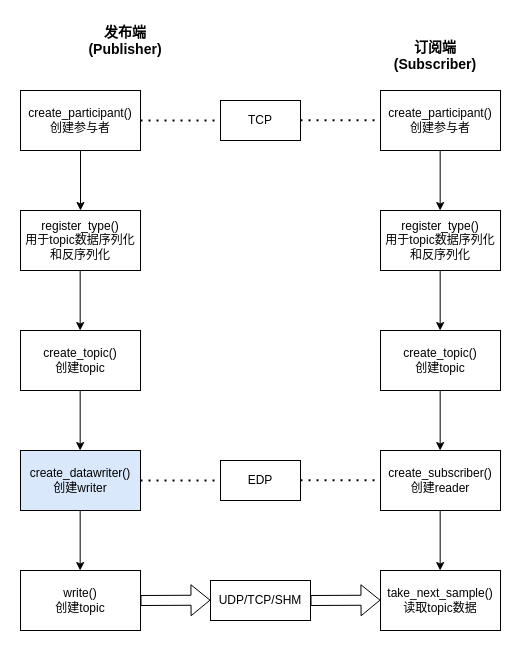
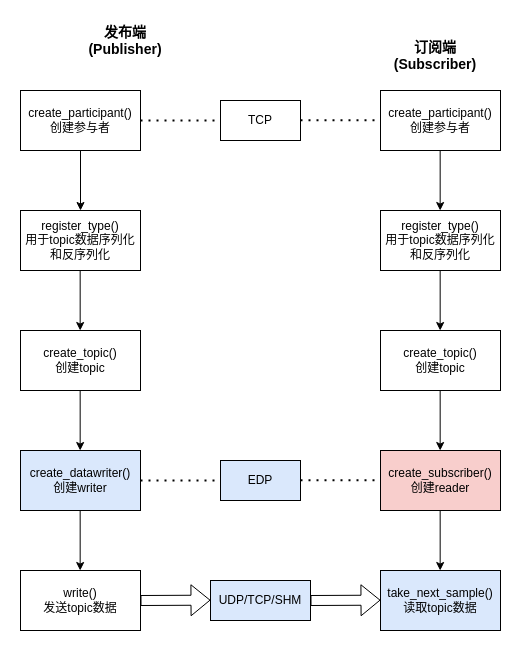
  <mxCell id="0" />
  <mxCell id="1" parent="0" />
  <mxCell id="2" value="create_participant()&lt;div&gt;创建参与者&lt;/div&gt;" style="rounded=0;whiteSpace=wrap;html=1;" parent="1" vertex="1"><mxGeometry x="20" y="90" width="120" height="60" as="geometry" /></mxCell>
  <mxCell id="3" value="register_type()&lt;div&gt;用于topic数据序列化和反序列化&lt;/div&gt;" style="rounded=0;whiteSpace=wrap;html=1;" parent="1" vertex="1"><mxGeometry x="20" y="210" width="120" height="60" as="geometry" /></mxCell>
  <mxCell id="4" value="create_topic()&lt;div&gt;创建topic&lt;/div&gt;" style="rounded=0;whiteSpace=wrap;html=1;" parent="1" vertex="1"><mxGeometry x="20" y="330" width="120" height="60" as="geometry" /></mxCell>
  <mxCell id="5" value="create_participant()&lt;div&gt;创建参与者&lt;/div&gt;" style="rounded=0;whiteSpace=wrap;html=1;" parent="1" vertex="1"><mxGeometry x="380" y="90" width="120" height="60" as="geometry" /></mxCell>
  <mxCell id="6" value="register_type()&lt;div&gt;用于topic数据序列化和反序列化&lt;/div&gt;" style="rounded=0;whiteSpace=wrap;html=1;" parent="1" vertex="1"><mxGeometry x="380" y="210" width="120" height="60" as="geometry" /></mxCell>
  <mxCell id="7" value="" style="endArrow=none;dashed=1;html=1;dashPattern=1 3;strokeWidth=2;rounded=0;exitX=1;exitY=0.5;exitDx=0;exitDy=0;" parent="1" source="2" edge="1"><mxGeometry width="50" height="50" relative="1" as="geometry"><mxPoint x="230" y="145" as="sourcePoint" /><mxPoint x="220" y="120" as="targetPoint" /></mxGeometry></mxCell>
  <mxCell id="8" value="TCP" style="rounded=0;whiteSpace=wrap;html=1;" parent="1" vertex="1"><mxGeometry x="220" y="100" width="80" height="40" as="geometry" /></mxCell>
  <mxCell id="9" value="" style="endArrow=none;dashed=1;html=1;dashPattern=1 3;strokeWidth=2;rounded=0;exitX=1;exitY=0.5;exitDx=0;exitDy=0;" parent="1" edge="1"><mxGeometry width="50" height="50" relative="1" as="geometry"><mxPoint x="300" y="119.66" as="sourcePoint" /><mxPoint x="380" y="119.66" as="targetPoint" /></mxGeometry></mxCell>
  <mxCell id="10" value="create_topic()&lt;div&gt;创建topic&lt;/div&gt;" style="rounded=0;whiteSpace=wrap;html=1;" parent="1" vertex="1"><mxGeometry x="380" y="330" width="120" height="60" as="geometry" /></mxCell>
  <mxCell id="11" value="create_datawriter()&lt;div&gt;创建writer&lt;/div&gt;" style="rounded=0;whiteSpace=wrap;html=1;fillColor=#dae8fc;" parent="1" vertex="1"><mxGeometry x="20" y="450" width="120" height="60" as="geometry" /></mxCell>
- <mxCell id="12" value="create_subscriber()&lt;div&gt;创建reader&lt;/div&gt;" style="rounded=0;whiteSpace=wrap;html=1;" parent="1" vertex="1"><mxGeometry x="380" y="450" width="120" height="60" as="geometry" /></mxCell>
+ <mxCell id="12" value="create_subscriber()&lt;div&gt;创建reader&lt;/div&gt;" style="rounded=0;whiteSpace=wrap;html=1;fillColor=#f8cecc;" parent="1" vertex="1"><mxGeometry x="380" y="450" width="120" height="60" as="geometry" /></mxCell>
  <mxCell id="13" value="" style="endArrow=none;dashed=1;html=1;dashPattern=1 3;strokeWidth=2;rounded=0;exitX=1;exitY=0.5;exitDx=0;exitDy=0;" parent="1" edge="1"><mxGeometry width="50" height="50" relative="1" as="geometry"><mxPoint x="140" y="480" as="sourcePoint" /><mxPoint x="220" y="480" as="targetPoint" /></mxGeometry></mxCell>
- <mxCell id="14" value="EDP" style="rounded=0;whiteSpace=wrap;html=1;" parent="1" vertex="1"><mxGeometry x="220" y="460" width="80" height="40" as="geometry" /></mxCell>
+ <mxCell id="14" value="EDP" style="rounded=0;whiteSpace=wrap;html=1;fillColor=#dae8fc;" parent="1" vertex="1"><mxGeometry x="220" y="460" width="80" height="40" as="geometry" /></mxCell>
  <mxCell id="15" value="" style="endArrow=none;dashed=1;html=1;dashPattern=1 3;strokeWidth=2;rounded=0;exitX=1;exitY=0.5;exitDx=0;exitDy=0;" parent="1" edge="1"><mxGeometry width="50" height="50" relative="1" as="geometry"><mxPoint x="300" y="479.66" as="sourcePoint" /><mxPoint x="380" y="479.66" as="targetPoint" /></mxGeometry></mxCell>
- <mxCell id="16" value="write()&lt;div&gt;创建topic&lt;/div&gt;" style="rounded=0;whiteSpace=wrap;html=1;" parent="1" vertex="1"><mxGeometry x="20" y="570" width="120" height="60" as="geometry" /></mxCell>
- <mxCell id="17" value="take_next_sample()&lt;div&gt;读取topic数据&lt;/div&gt;" style="rounded=0;whiteSpace=wrap;html=1;" parent="1" vertex="1"><mxGeometry x="380" y="570" width="120" height="60" as="geometry" /></mxCell>
- <mxCell id="18" value="UDP/TCP/&lt;span style=&quot;background-color: transparent; color: light-dark(rgb(0, 0, 0), rgb(255, 255, 255));&quot;&gt;SHM&lt;/span&gt;" style="rounded=0;whiteSpace=wrap;html=1;" parent="1" vertex="1"><mxGeometry x="210" y="580" width="100" height="40" as="geometry" /></mxCell>
+ <mxCell id="16" value="write()&lt;div&gt;发送topic数据&lt;/div&gt;" style="rounded=0;whiteSpace=wrap;html=1;" parent="1" vertex="1"><mxGeometry x="20" y="570" width="120" height="60" as="geometry" /></mxCell>
+ <mxCell id="17" value="take_next_sample()&lt;div&gt;读取topic数据&lt;/div&gt;" style="rounded=0;whiteSpace=wrap;html=1;fillColor=#dae8fc;" parent="1" vertex="1"><mxGeometry x="380" y="570" width="120" height="60" as="geometry" /></mxCell>
+ <mxCell id="18" value="UDP/TCP/&lt;span style=&quot;background-color: transparent; color: light-dark(rgb(0, 0, 0), rgb(255, 255, 255));&quot;&gt;SHM&lt;/span&gt;" style="rounded=0;whiteSpace=wrap;html=1;fillColor=#dae8fc;" parent="1" vertex="1"><mxGeometry x="210" y="580" width="100" height="40" as="geometry" /></mxCell>
  <mxCell id="19" value="" style="shape=flexArrow;endArrow=classic;html=1;rounded=0;exitX=1;exitY=0.5;exitDx=0;exitDy=0;" parent="1" source="16" edge="1"><mxGeometry width="50" height="50" relative="1" as="geometry"><mxPoint x="150" y="599.66" as="sourcePoint" /><mxPoint x="210" y="599.66" as="targetPoint" /></mxGeometry></mxCell>
  <mxCell id="20" value="" style="shape=flexArrow;endArrow=classic;html=1;rounded=0;exitX=1;exitY=0.5;exitDx=0;exitDy=0;" parent="1" edge="1"><mxGeometry width="50" height="50" relative="1" as="geometry"><mxPoint x="310" y="600" as="sourcePoint" /><mxPoint x="380" y="599.66" as="targetPoint" /></mxGeometry></mxCell>
  <mxCell id="21" value="" style="endArrow=classic;html=1;rounded=0;exitX=0.5;exitY=1;exitDx=0;exitDy=0;entryX=0.5;entryY=0;entryDx=0;entryDy=0;" parent="1" source="2" target="3" edge="1"><mxGeometry width="50" height="50" relative="1" as="geometry"><mxPoint x="120" y="190" as="sourcePoint" /><mxPoint x="170" y="140" as="targetPoint" /></mxGeometry></mxCell>
  <mxCell id="22" value="" style="endArrow=classic;html=1;rounded=0;exitX=0.5;exitY=1;exitDx=0;exitDy=0;entryX=0.5;entryY=0;entryDx=0;entryDy=0;" parent="1" edge="1"><mxGeometry width="50" height="50" relative="1" as="geometry"><mxPoint x="79.66" y="270" as="sourcePoint" /><mxPoint x="79.66" y="330" as="targetPoint" /></mxGeometry></mxCell>
  <mxCell id="23" value="" style="endArrow=classic;html=1;rounded=0;exitX=0.5;exitY=1;exitDx=0;exitDy=0;entryX=0.5;entryY=0;entryDx=0;entryDy=0;" parent="1" edge="1"><mxGeometry width="50" height="50" relative="1" as="geometry"><mxPoint x="79.66" y="390" as="sourcePoint" /><mxPoint x="79.66" y="450" as="targetPoint" /></mxGeometry></mxCell>
  <mxCell id="24" value="" style="endArrow=classic;html=1;rounded=0;exitX=0.5;exitY=1;exitDx=0;exitDy=0;entryX=0.5;entryY=0;entryDx=0;entryDy=0;" parent="1" edge="1"><mxGeometry width="50" height="50" relative="1" as="geometry"><mxPoint x="79.66" y="510" as="sourcePoint" /><mxPoint x="79.66" y="570" as="targetPoint" /></mxGeometry></mxCell>
  <mxCell id="25" value="" style="endArrow=classic;html=1;rounded=0;exitX=0.5;exitY=1;exitDx=0;exitDy=0;entryX=0.5;entryY=0;entryDx=0;entryDy=0;" parent="1" edge="1"><mxGeometry width="50" height="50" relative="1" as="geometry"><mxPoint x="439.66" y="150" as="sourcePoint" /><mxPoint x="439.66" y="210" as="targetPoint" /></mxGeometry></mxCell>
  <mxCell id="26" value="" style="endArrow=classic;html=1;rounded=0;exitX=0.5;exitY=1;exitDx=0;exitDy=0;entryX=0.5;entryY=0;entryDx=0;entryDy=0;" parent="1" edge="1"><mxGeometry width="50" height="50" relative="1" as="geometry"><mxPoint x="439.66" y="270" as="sourcePoint" /><mxPoint x="439.66" y="330" as="targetPoint" /></mxGeometry></mxCell>
  <mxCell id="27" value="" style="endArrow=classic;html=1;rounded=0;exitX=0.5;exitY=1;exitDx=0;exitDy=0;entryX=0.5;entryY=0;entryDx=0;entryDy=0;" parent="1" edge="1"><mxGeometry width="50" height="50" relative="1" as="geometry"><mxPoint x="439.66" y="390" as="sourcePoint" /><mxPoint x="439.66" y="450" as="targetPoint" /></mxGeometry></mxCell>
  <mxCell id="28" value="" style="endArrow=classic;html=1;rounded=0;exitX=0.5;exitY=1;exitDx=0;exitDy=0;entryX=0.5;entryY=0;entryDx=0;entryDy=0;" parent="1" edge="1"><mxGeometry width="50" height="50" relative="1" as="geometry"><mxPoint x="439.66" y="510" as="sourcePoint" /><mxPoint x="439.66" y="570" as="targetPoint" /></mxGeometry></mxCell>
  <mxCell id="29" value="发布端(Publisher)" style="text;html=1;align=center;verticalAlign=middle;whiteSpace=wrap;rounded=0;fontStyle=1;fontSize=14;" vertex="1" parent="1"><mxGeometry x="85" y="20" width="80" height="40" as="geometry" /></mxCell>
  <mxCell id="30" value="订阅端(Subscriber)" style="text;html=1;align=center;verticalAlign=middle;whiteSpace=wrap;rounded=0;fontStyle=1;fontSize=14;" vertex="1" parent="1"><mxGeometry x="390" y="35" width="90" height="40" as="geometry" /></mxCell>
